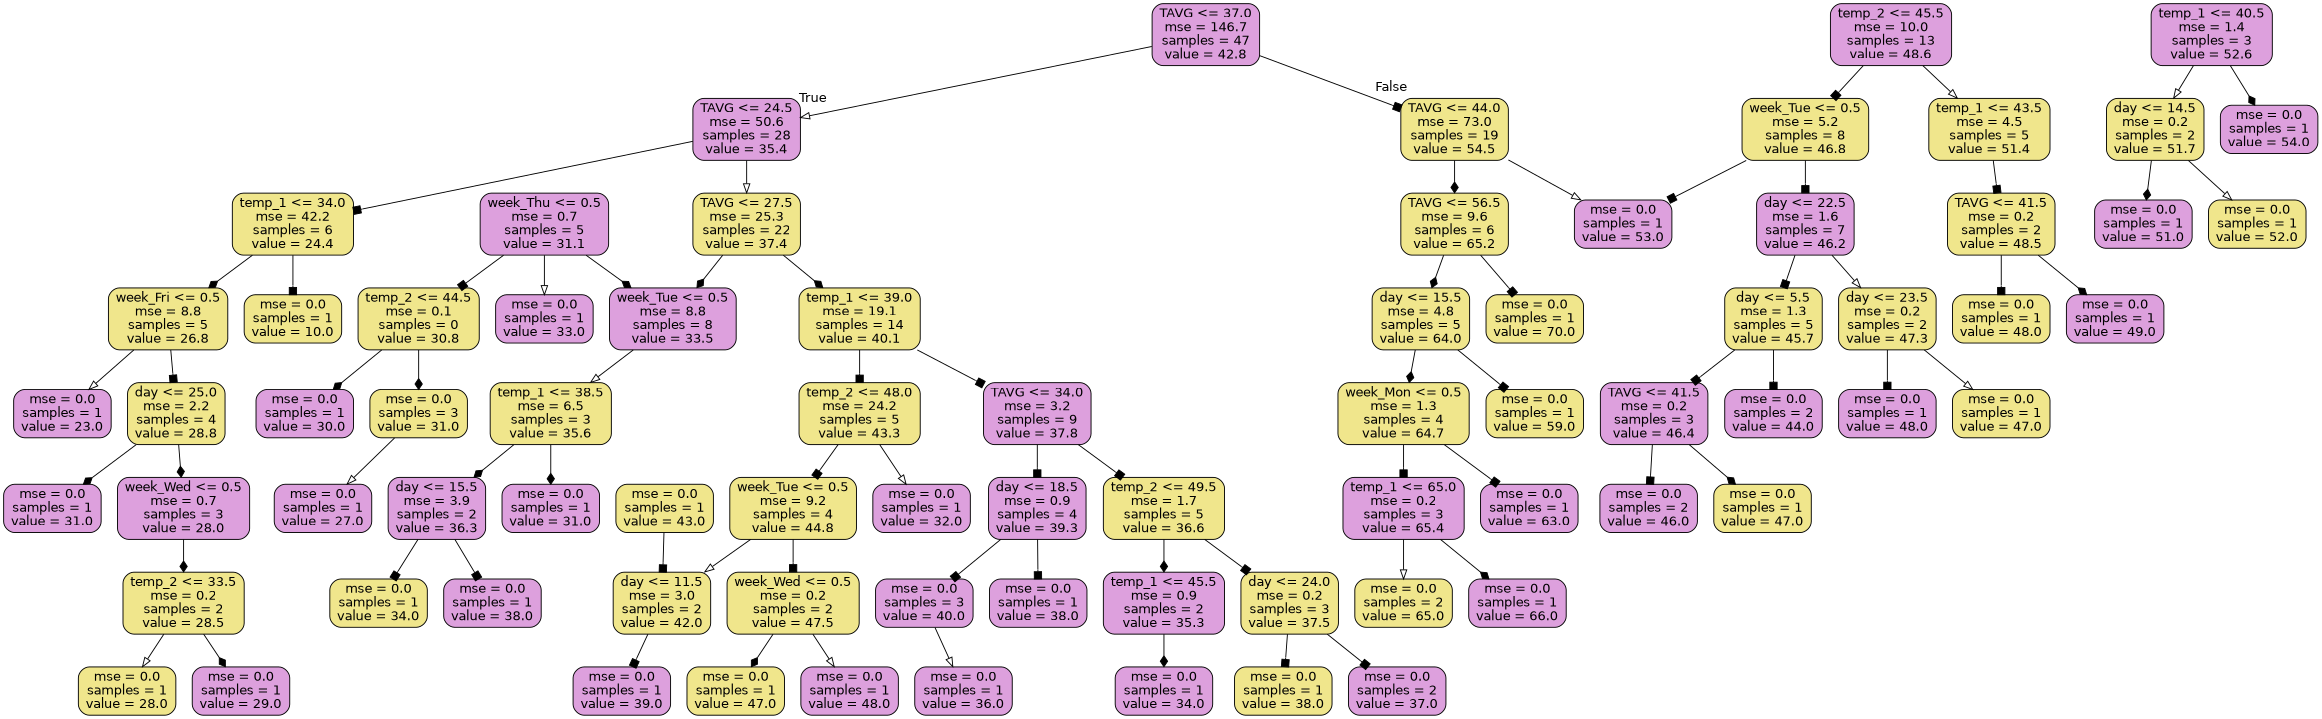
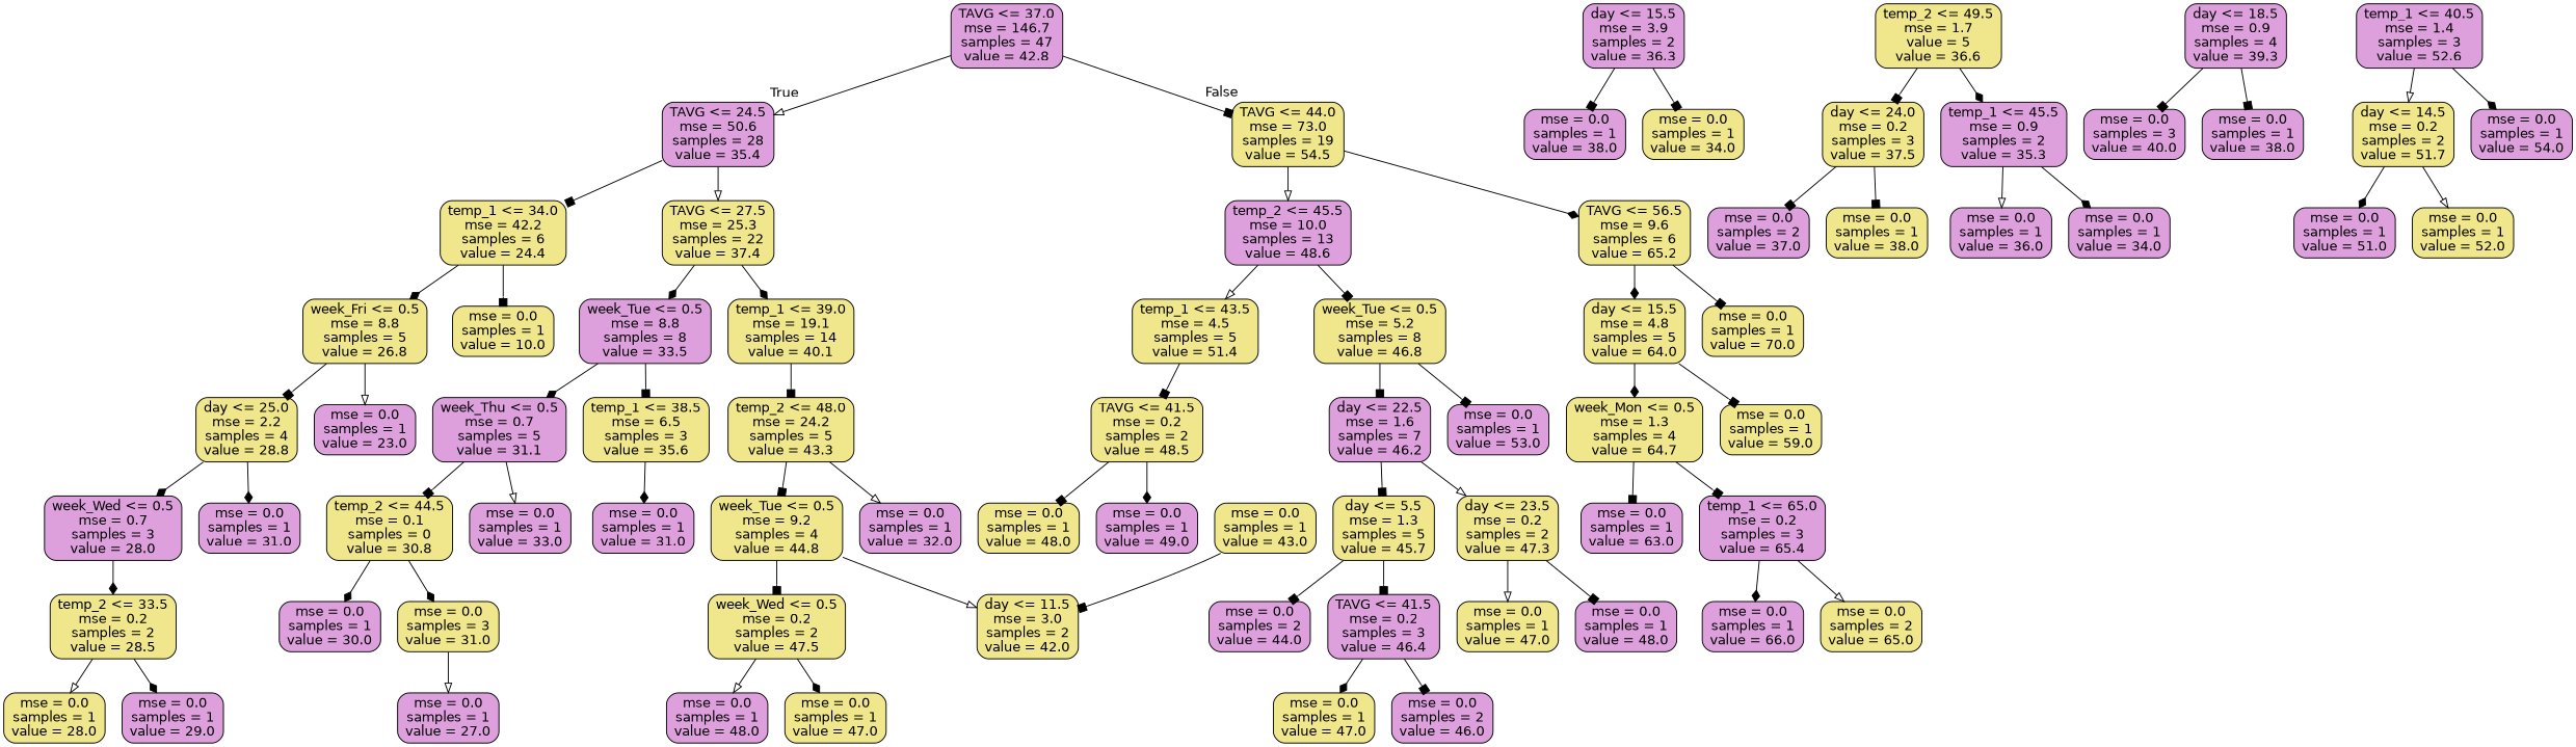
  digraph {
    node [color=black fillcolor=plum fontname=helvetica shape=box style="rounded,filled"]
    edge [arrowhead=box fontname=helvetica]
    n1 [label="TAVG <= 37.0\nmse = 146.7\nsamples = 47\nvalue = 42.8"]
    n2 [label="TAVG <= 24.5\nmse = 50.6\nsamples = 28\nvalue = 35.4"]
    n3 [fillcolor=khaki label="TAVG <= 44.0\nmse = 73.0\nsamples = 19\nvalue = 54.5"]
    n4 [fillcolor=khaki label="temp_1 <= 34.0\nmse = 42.2\nsamples = 6\nvalue = 24.4"]
    n5 [fillcolor=khaki label="TAVG <= 27.5\nmse = 25.3\nsamples = 22\nvalue = 37.4"]
    n6 [label="temp_2 <= 45.5\nmse = 10.0\nsamples = 13\nvalue = 48.6"]
    n7 [fillcolor=khaki label="TAVG <= 56.5\nmse = 9.6\nsamples = 6\nvalue = 65.2"]
    n8 [fillcolor=khaki label="week_Fri <= 0.5\nmse = 8.8\nsamples = 5\nvalue = 26.8"]
    n9 [fillcolor=khaki label="mse = 0.0\nsamples = 1\nvalue = 10.0"]
    n10 [label="week_Tue <= 0.5\nmse = 8.8\nsamples = 8\nvalue = 33.5"]
    n11 [fillcolor=khaki label="temp_1 <= 39.0\nmse = 19.1\nsamples = 14\nvalue = 40.1"]
    n12 [fillcolor=khaki label="day <= 25.0\nmse = 2.2\nsamples = 4\nvalue = 28.8"]
    n13 [label="mse = 0.0\nsamples = 1\nvalue = 23.0"]
    n14 [label="week_Wed <= 0.5\nmse = 0.7\nsamples = 3\nvalue = 28.0"]
    n15 [label="mse = 0.0\nsamples = 1\nvalue = 31.0"]
    n16 [fillcolor=khaki label="temp_2 <= 33.5\nmse = 0.2\nsamples = 2\nvalue = 28.5"]
    n17 [label="mse = 0.0\nsamples = 1\nvalue = 29.0"]
    n18 [fillcolor=khaki label="mse = 0.0\nsamples = 1\nvalue = 28.0"]
    n19 [label="mse = 0.0\nsamples = 1\nvalue = 27.0"]
    n20 [label="week_Thu <= 0.5\nmse = 0.7\nsamples = 5\nvalue = 31.1"]
    n21 [fillcolor=khaki label="temp_1 <= 38.5\nmse = 6.5\nsamples = 3\nvalue = 35.6"]
    n22 [fillcolor=khaki label="temp_2 <= 48.0\nmse = 24.2\nsamples = 5\nvalue = 43.3"]
-   n23 [label="TAVG <= 34.0\nmse = 3.2\nsamples = 9\nvalue = 37.8"]
    n24 [fillcolor=khaki label="temp_2 <= 44.5\nmse = 0.1\nsamples = 0\nvalue = 30.8"]
    n25 [label="mse = 0.0\nsamples = 1\nvalue = 33.0"]
    n26 [label="day <= 15.5\nmse = 3.9\nsamples = 2\nvalue = 36.3"]
    n27 [label="mse = 0.0\nsamples = 1\nvalue = 31.0"]
    n28 [fillcolor=khaki label="mse = 0.0\nsamples = 3\nvalue = 31.0"]
    n29 [label="mse = 0.0\nsamples = 1\nvalue = 30.0"]
    n30 [label="mse = 0.0\nsamples = 1\nvalue = 38.0"]
    n31 [fillcolor=khaki label="mse = 0.0\nsamples = 1\nvalue = 34.0"]
    n32 [fillcolor=khaki label="week_Tue <= 0.5\nmse = 9.2\nsamples = 4\nvalue = 44.8"]
    n33 [label="mse = 0.0\nsamples = 1\nvalue = 32.0"]
-   n34 [fillcolor=khaki label="temp_2 <= 49.5\nmse = 1.7\nsamples = 5\nvalue = 36.6"]
+   n34 [fillcolor=khaki label="temp_2 <= 49.5\nmse = 1.7\nvalue = 5\nvalue = 36.6"]
    n35 [label="day <= 18.5\nmse = 0.9\nsamples = 4\nvalue = 39.3"]
    n36 [fillcolor=khaki label="week_Wed <= 0.5\nmse = 0.2\nsamples = 2\nvalue = 47.5"]
    n37 [fillcolor=khaki label="day <= 11.5\nmse = 3.0\nsamples = 2\nvalue = 42.0"]
    n38 [fillcolor=khaki label="mse = 0.0\nsamples = 1\nvalue = 47.0"]
    n39 [label="mse = 0.0\nsamples = 1\nvalue = 48.0"]
-   n40 [label="mse = 0.0\nsamples = 1\nvalue = 39.0"]
    n41 [fillcolor=khaki label="mse = 0.0\nsamples = 1\nvalue = 43.0"]
    n42 [fillcolor=khaki label="day <= 24.0\nmse = 0.2\nsamples = 3\nvalue = 37.5"]
    n43 [label="temp_1 <= 45.5\nmse = 0.9\nsamples = 2\nvalue = 35.3"]
    n44 [label="mse = 0.0\nsamples = 3\nvalue = 40.0"]
    n45 [label="mse = 0.0\nsamples = 1\nvalue = 38.0"]
    n46 [label="mse = 0.0\nsamples = 2\nvalue = 37.0"]
    n47 [fillcolor=khaki label="mse = 0.0\nsamples = 1\nvalue = 38.0"]
    n48 [label="mse = 0.0\nsamples = 1\nvalue = 36.0"]
    n49 [label="mse = 0.0\nsamples = 1\nvalue = 34.0"]
    n50 [fillcolor=khaki label="temp_1 <= 43.5\nmse = 4.5\nsamples = 5\nvalue = 51.4"]
    n51 [fillcolor=khaki label="week_Tue <= 0.5\nmse = 5.2\nsamples = 8\nvalue = 46.8"]
    n52 [fillcolor=khaki label="day <= 15.5\nmse = 4.8\nsamples = 5\nvalue = 64.0"]
    n53 [fillcolor=khaki label="mse = 0.0\nsamples = 1\nvalue = 70.0"]
    n54 [fillcolor=khaki label="TAVG <= 41.5\nmse = 0.2\nsamples = 2\nvalue = 48.5"]
    n55 [label="day <= 22.5\nmse = 1.6\nsamples = 7\nvalue = 46.2"]
    n56 [label="mse = 0.0\nsamples = 1\nvalue = 53.0"]
    n57 [label="temp_1 <= 40.5\nmse = 1.4\nsamples = 3\nvalue = 52.6"]
    n58 [fillcolor=khaki label="day <= 14.5\nmse = 0.2\nsamples = 2\nvalue = 51.7"]
    n59 [label="mse = 0.0\nsamples = 1\nvalue = 54.0"]
    n60 [fillcolor=khaki label="mse = 0.0\nsamples = 1\nvalue = 48.0"]
    n61 [label="mse = 0.0\nsamples = 1\nvalue = 49.0"]
    n62 [label="mse = 0.0\nsamples = 1\nvalue = 51.0"]
    n63 [fillcolor=khaki label="mse = 0.0\nsamples = 1\nvalue = 52.0"]
    n64 [fillcolor=khaki label="day <= 5.5\nmse = 1.3\nsamples = 5\nvalue = 45.7"]
    n65 [fillcolor=khaki label="day <= 23.5\nmse = 0.2\nsamples = 2\nvalue = 47.3"]
    n66 [label="TAVG <= 41.5\nmse = 0.2\nsamples = 3\nvalue = 46.4"]
    n67 [label="mse = 0.0\nsamples = 2\nvalue = 44.0"]
    n68 [label="mse = 0.0\nsamples = 1\nvalue = 48.0"]
    n69 [fillcolor=khaki label="mse = 0.0\nsamples = 1\nvalue = 47.0"]
    n70 [label="mse = 0.0\nsamples = 2\nvalue = 46.0"]
    n71 [fillcolor=khaki label="mse = 0.0\nsamples = 1\nvalue = 47.0"]
    n72 [fillcolor=khaki label="week_Mon <= 0.5\nmse = 1.3\nsamples = 4\nvalue = 64.7"]
    n73 [fillcolor=khaki label="mse = 0.0\nsamples = 1\nvalue = 59.0"]
    n74 [label="temp_1 <= 65.0\nmse = 0.2\nsamples = 3\nvalue = 65.4"]
    n75 [label="mse = 0.0\nsamples = 1\nvalue = 63.0"]
    n76 [fillcolor=khaki label="mse = 0.0\nsamples = 2\nvalue = 65.0"]
    n77 [label="mse = 0.0\nsamples = 1\nvalue = 66.0"]
    n1 -> n2 [arrowhead=onormal headlabel=True labelangle=45 labeldistance=2.5]
    n1 -> n3 [headlabel=False labelangle=-45 labeldistance=2.5]
    n2 -> n4
    n2 -> n5 [arrowhead=onormal]
-   n3 -> n56 [arrowhead=onormal]
+   n3 -> n6 [arrowhead=onormal]
    n3 -> n7 [arrowhead=diamond]
    n4 -> n8 [arrowhead=diamond]
    n4 -> n9
    n5 -> n10 [arrowhead=diamond]
    n5 -> n11 [arrowhead=diamond]
    n6 -> n50 [arrowhead=onormal]
    n6 -> n51
    n7 -> n52 [arrowhead=diamond]
    n7 -> n53
    n8 -> n12
    n8 -> n13 [arrowhead=onormal]
-   n20 -> n10 [arrowhead=diamond]
-   n10 -> n21 [arrowhead=onormal]
+   n10 -> n20 [arrowhead=diamond]
+   n10 -> n21
    n11 -> n22
-   n11 -> n23
    n12 -> n14 [arrowhead=diamond]
    n12 -> n15 [arrowhead=diamond]
    n14 -> n16 [arrowhead=diamond]
    n16 -> n17 [arrowhead=diamond]
    n16 -> n18 [arrowhead=onormal]
    n20 -> n24
    n20 -> n25 [arrowhead=onormal]
-   n21 -> n26 [arrowhead=diamond]
    n21 -> n27 [arrowhead=diamond]
    n22 -> n32
    n22 -> n33 [arrowhead=onormal]
-   n23 -> n34
-   n23 -> n35
    n24 -> n28 [arrowhead=diamond]
    n24 -> n29 [arrowhead=diamond]
    n26 -> n30
    n26 -> n31
    n28 -> n19 [arrowhead=onormal]
    n32 -> n36
    n32 -> n37 [arrowhead=onormal]
    n34 -> n42
    n34 -> n43 [arrowhead=diamond]
    n35 -> n44
    n35 -> n45
    n36 -> n38 [arrowhead=diamond]
    n36 -> n39 [arrowhead=onormal]
-   n37 -> n40
    n41 -> n37
    n42 -> n46
    n42 -> n47
-   n44 -> n48 [arrowhead=onormal]
+   n43 -> n48 [arrowhead=onormal]
    n43 -> n49 [arrowhead=diamond]
    n50 -> n54
    n51 -> n55
    n51 -> n56
    n52 -> n72 [arrowhead=diamond]
    n52 -> n73
    n54 -> n60
    n54 -> n61 [arrowhead=diamond]
    n55 -> n64
    n55 -> n65 [arrowhead=onormal]
    n57 -> n58 [arrowhead=onormal]
    n57 -> n59 [arrowhead=diamond]
    n58 -> n62 [arrowhead=diamond]
    n58 -> n63 [arrowhead=onormal]
    n64 -> n66
    n64 -> n67
    n65 -> n68
    n65 -> n69 [arrowhead=onormal]
    n66 -> n70
    n66 -> n71 [arrowhead=diamond]
    n72 -> n74
    n72 -> n75
    n74 -> n76 [arrowhead=onormal]
    n74 -> n77 [arrowhead=diamond]
  }
